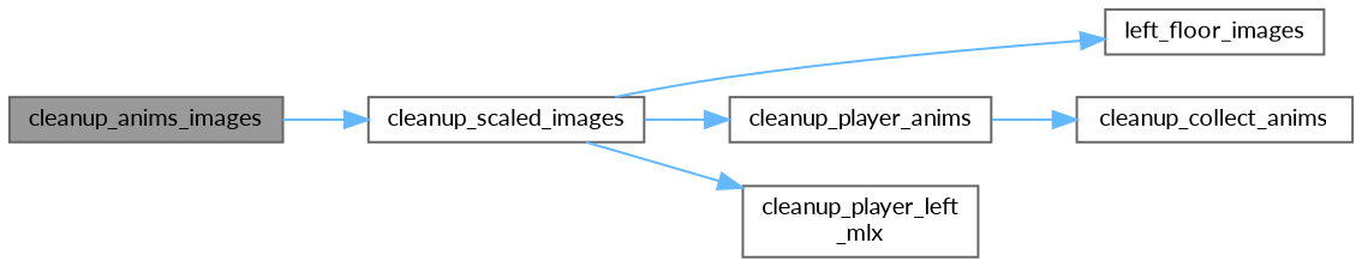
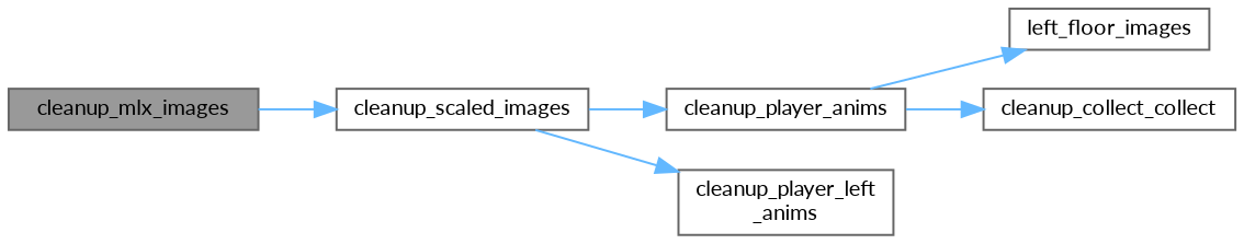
  digraph {
    fontname=Lato
    rankdir=LR
    node [color=grey40 fillcolor=white fontname=Lato fontsize=10 shape=box style=filled]
    edge [color=steelblue1 fontname=Lato fontsize=10 labelfontname=Helvetica labelfontsize=10 style=solid]
-   n1 [color=gray40 fillcolor=grey60 fontcolor=black height=0.2 label=cleanup_anims_images width=0.4]
+   n1 [color=gray40 fillcolor=grey60 fontcolor=black height=0.2 label=cleanup_mlx_images width=0.4]
    n2 [height=0.2 label=cleanup_scaled_images width=0.4]
    n3 [height=0.2 label=left_floor_images width=0.4]
    n4 [height=0.2 label=cleanup_player_anims width=0.4]
-   n5 [height=0.2 label="cleanup_player_left\l_mlx" width=0.4]
-   n6 [height=0.2 label=cleanup_collect_anims width=0.4]
+   n5 [height=0.2 label="cleanup_player_left\l_anims" width=0.4]
+   n6 [height=0.2 label=cleanup_collect_collect width=0.4]
    n1 -> n2
-   n2 -> n3
+   n4 -> n3
    n2 -> n4
    n2 -> n5
    n4 -> n6
  }
